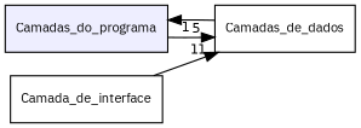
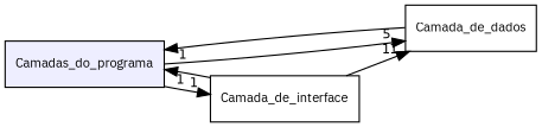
  digraph {
    compound=true
    fontname="IBM Plex Sans"
    rankdir=LR
    node [fontname="IBM Plex Sans" fontsize=10 shape=box]
    edge [fontname="IBM Plex Sans" headlabel=1 labeldistance=1.5 labelfontname=Helvetica labelfontsize=10]
    n1 [fillcolor="#eeeeff" label=Camadas_do_programa pencolor=black style=filled]
-   n2 [label=Camadas_de_dados]
+   n2 [label=Camada_de_dados]
    n3 [label=Camada_de_interface]
    n1 -> n2 [headlabel=5]
+   n1 -> n3
    n2 -> n1
+   n3 -> n1
    n3 -> n2 [headlabel=11]
  }
